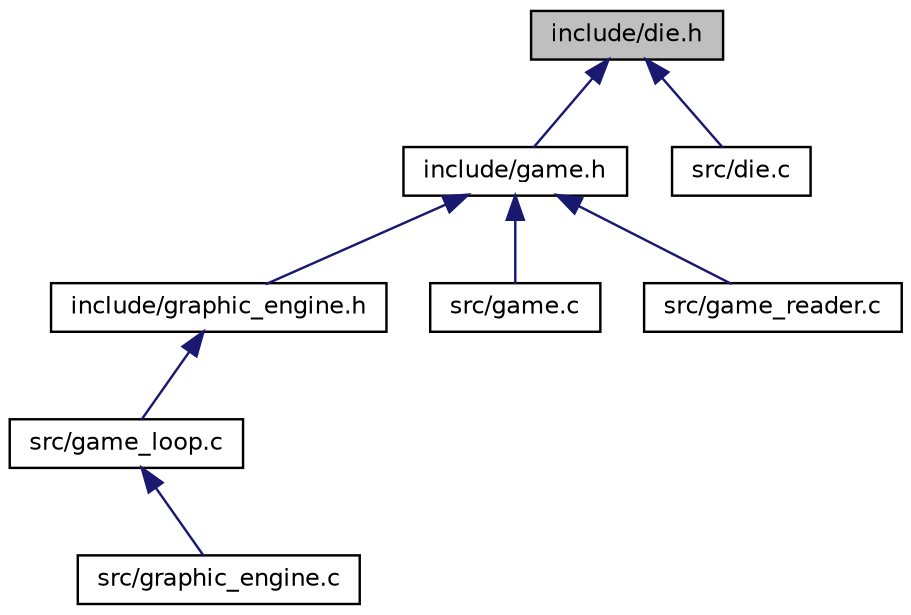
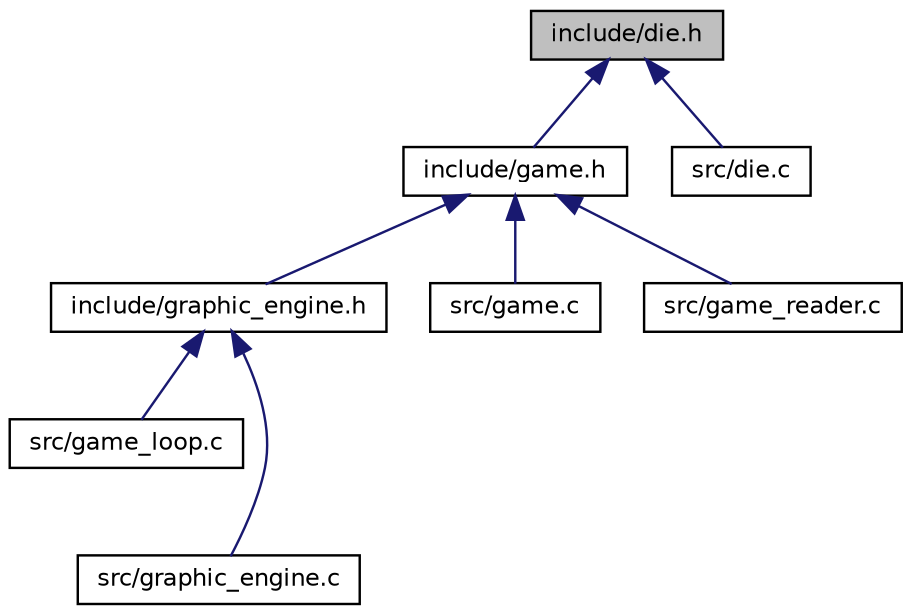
  digraph {
    node [color=black fillcolor=white fontname=Helvetica fontsize=10 shape=record style=filled]
    edge [color=midnightblue dir=back fontname=Helvetica fontsize=10 labelfontname=Helvetica labelfontsize=10 style=solid]
    n1 [fillcolor=grey75 fontcolor=black height=0.2 label="include/die.h" width=0.4]
    n2 [height=0.2 label="include/game.h" width=0.4]
    n3 [height=0.2 label="src/die.c" width=0.4]
    n4 [height=0.2 label="include/graphic_engine.h" width=0.4]
    n5 [height=0.2 label="src/game.c" width=0.4]
    n6 [height=0.2 label="src/game_reader.c" width=0.4]
    n7 [height=0.2 label="src/game_loop.c" width=0.4]
    n8 [height=0.2 label="src/graphic_engine.c" width=0.4]
    n1 -> n2
    n1 -> n3
    n2 -> n4
    n2 -> n5
    n2 -> n6
    n4 -> n7
-   n7 -> n8
+   n4 -> n8
  }
